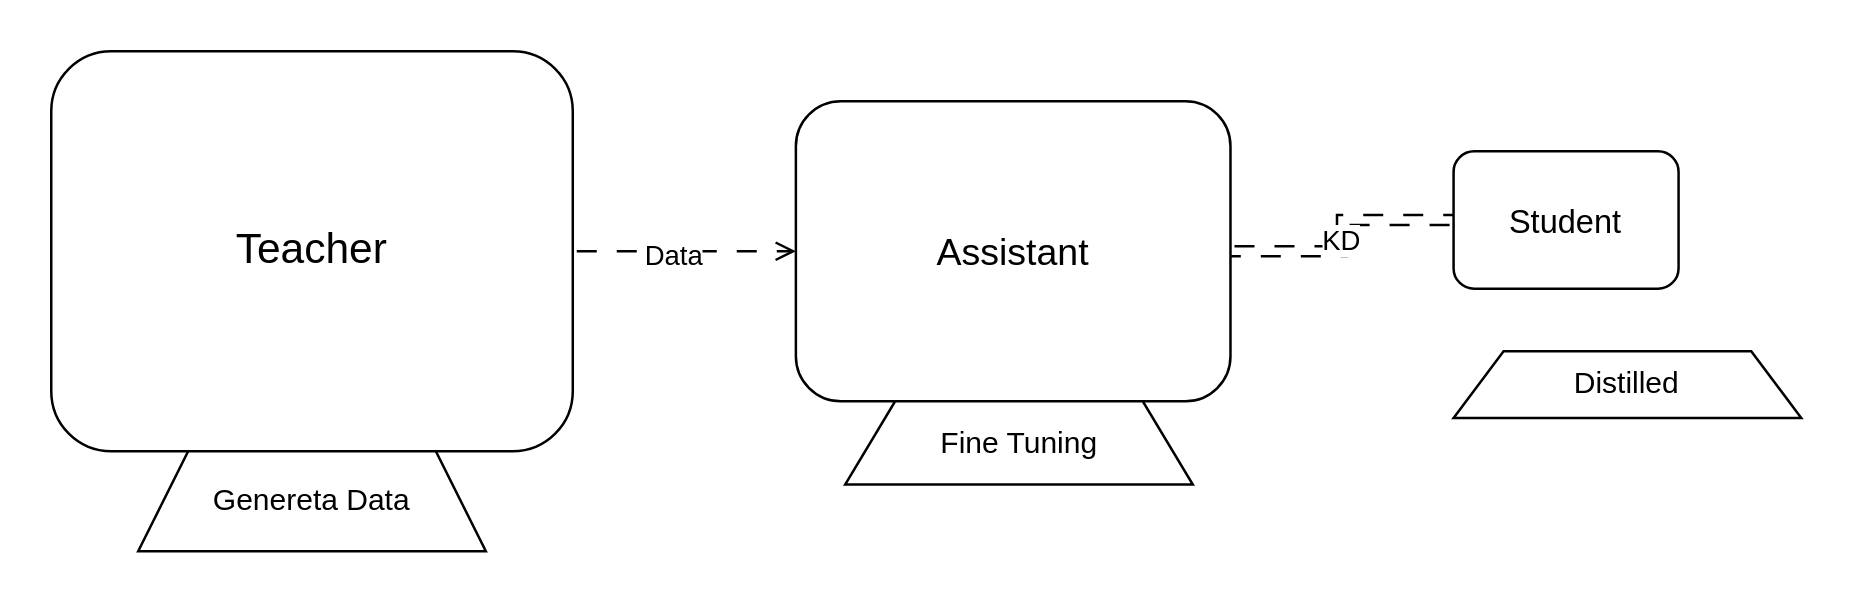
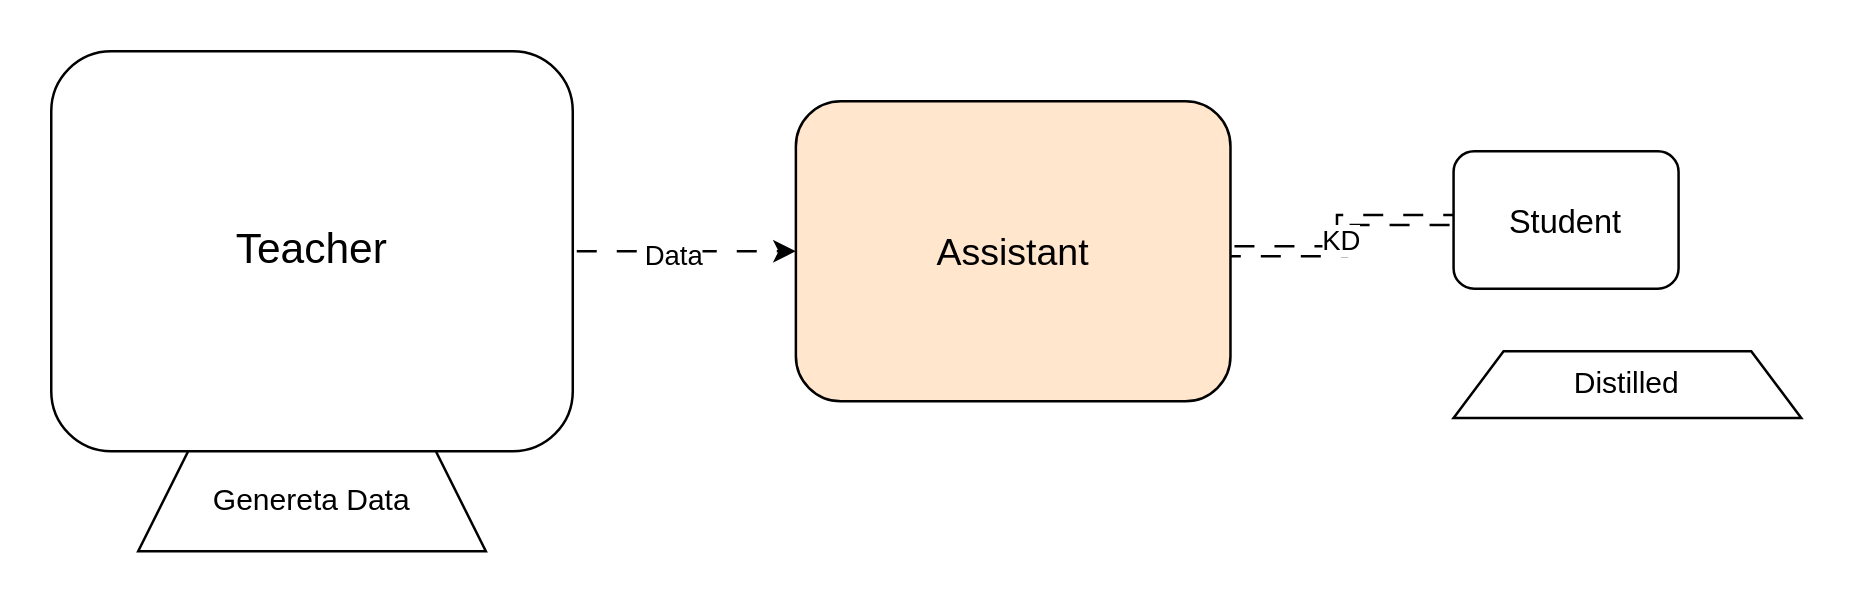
  <mxCell id="0" />
  <mxCell id="1" parent="0" />
  <mxCell id="2" value="" style="group" vertex="1" connectable="0" parent="1"><mxGeometry x="20" y="20" width="700" height="200" as="geometry" /></mxCell>
- <mxCell id="3" style="edgeStyle=orthogonalEdgeStyle;rounded=0;orthogonalLoop=1;jettySize=auto;html=1;flowAnimation=1;endArrow=open;" edge="1" parent="2" source="5" target="8"><mxGeometry relative="1" as="geometry" /></mxCell>
+ <mxCell id="3" style="edgeStyle=orthogonalEdgeStyle;rounded=0;orthogonalLoop=1;jettySize=auto;html=1;flowAnimation=1;" edge="1" parent="2" source="5" target="8"><mxGeometry relative="1" as="geometry" /></mxCell>
  <mxCell id="4" value="Data" style="edgeLabel;html=1;align=center;verticalAlign=middle;resizable=0;points=[];" vertex="1" connectable="0" parent="3"><mxGeometry x="-0.097" y="-1" relative="1" as="geometry"><mxPoint as="offset" /></mxGeometry></mxCell>
  <mxCell id="5" value="&lt;font style=&quot;font-size: 17px;&quot;&gt;Teacher&lt;/font&gt;" style="rounded=1;whiteSpace=wrap;html=1;" vertex="1" parent="2"><mxGeometry width="208.609" height="160" as="geometry" /></mxCell>
  <mxCell id="6" style="edgeStyle=orthogonalEdgeStyle;rounded=0;orthogonalLoop=1;jettySize=auto;html=1;shape=link;flowAnimation=1;" edge="1" parent="2" source="8" target="9"><mxGeometry relative="1" as="geometry" /></mxCell>
  <mxCell id="7" value="KD" style="edgeLabel;html=1;align=center;verticalAlign=middle;resizable=0;points=[];" vertex="1" connectable="0" parent="6"><mxGeometry x="-0.028" y="1" relative="1" as="geometry"><mxPoint as="offset" /></mxGeometry></mxCell>
- <mxCell id="8" value="&lt;font style=&quot;font-size: 15px;&quot;&gt;Assistant&lt;/font&gt;" style="rounded=1;whiteSpace=wrap;html=1;" vertex="1" parent="2"><mxGeometry x="297.848" y="20" width="173.841" height="120.0" as="geometry" /></mxCell>
+ <mxCell id="8" value="&lt;font style=&quot;font-size: 15px;&quot;&gt;Assistant&lt;/font&gt;" style="rounded=1;whiteSpace=wrap;html=1;fillColor=#ffe6cc;" vertex="1" parent="2"><mxGeometry x="297.848" y="20" width="173.841" height="120.0" as="geometry" /></mxCell>
  <mxCell id="9" value="&lt;font style=&quot;font-size: 13px;&quot;&gt;Student&lt;/font&gt;" style="rounded=1;whiteSpace=wrap;html=1;" vertex="1" parent="2"><mxGeometry x="560.927" y="40" width="90" height="55" as="geometry" /></mxCell>
  <mxCell id="10" value="Genereta Data" style="shape=trapezoid;perimeter=trapezoidPerimeter;whiteSpace=wrap;html=1;fixedSize=1;" vertex="1" parent="2"><mxGeometry x="34.768" y="160" width="139.073" height="40" as="geometry" /></mxCell>
- <mxCell id="11" value="Fine Tuning" style="shape=trapezoid;perimeter=trapezoidPerimeter;whiteSpace=wrap;html=1;fixedSize=1;" vertex="1" parent="2"><mxGeometry x="317.55" y="140" width="139.073" height="33.333" as="geometry" /></mxCell>
  <mxCell id="12" value="Distilled" style="shape=trapezoid;perimeter=trapezoidPerimeter;whiteSpace=wrap;html=1;fixedSize=1;" vertex="1" parent="2"><mxGeometry x="560.927" y="120.0" width="139.073" height="26.667" as="geometry" /></mxCell>
